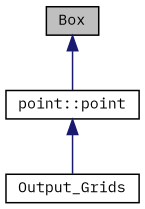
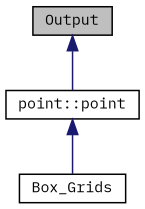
  digraph {
    fontname="IBM Plex Mono"
    rankdir=TB
    node [color=black fillcolor=white fontname="IBM Plex Mono" fontsize=10 shape=record style=filled]
    edge [color=midnightblue dir=back fontname="IBM Plex Mono" fontsize=10 labelfontname=Helvetica labelfontsize=10 style=solid]
-   n1 [fillcolor=grey75 fontcolor=black height=0.2 label=Box width=0.4]
+   n1 [fillcolor=grey75 fontcolor=black height=0.2 label=Output width=0.4]
    n2 [height=0.2 label="point::point" width=0.4]
-   n3 [height=0.2 label=Output_Grids width=0.4]
+   n3 [height=0.2 label=Box_Grids width=0.4]
    n1 -> n2
    n2 -> n3
  }
